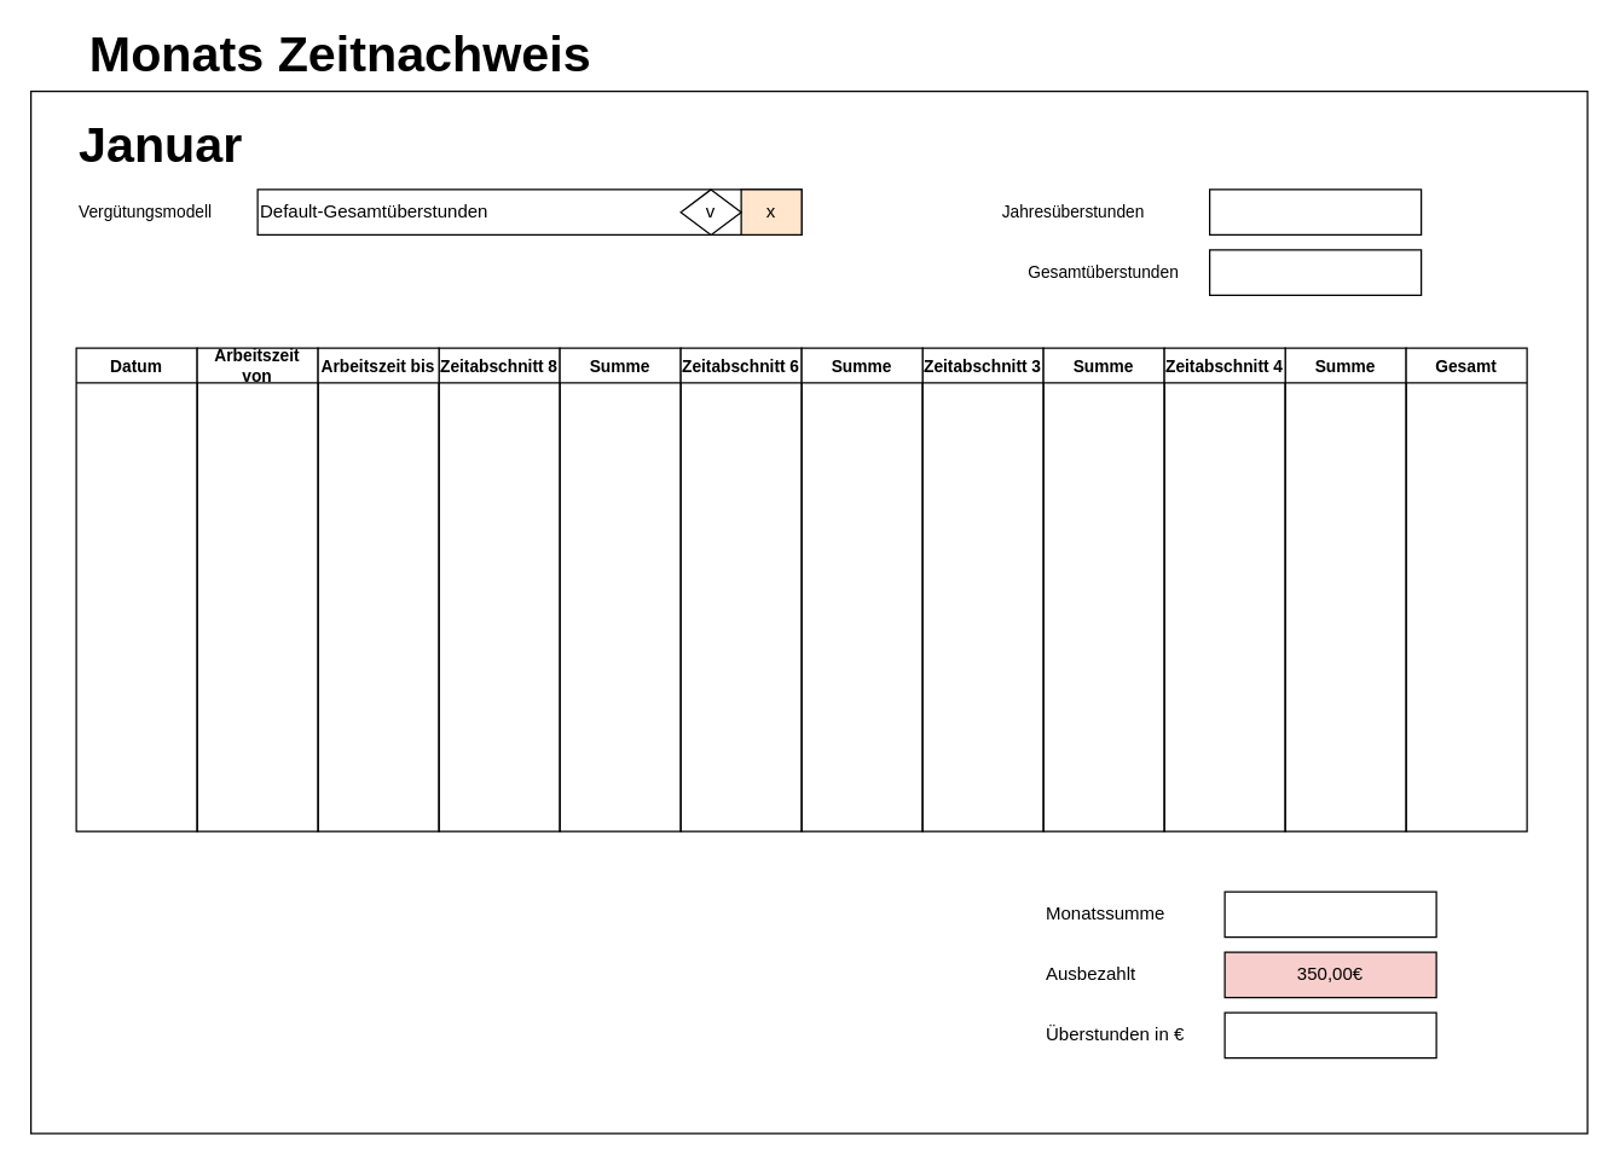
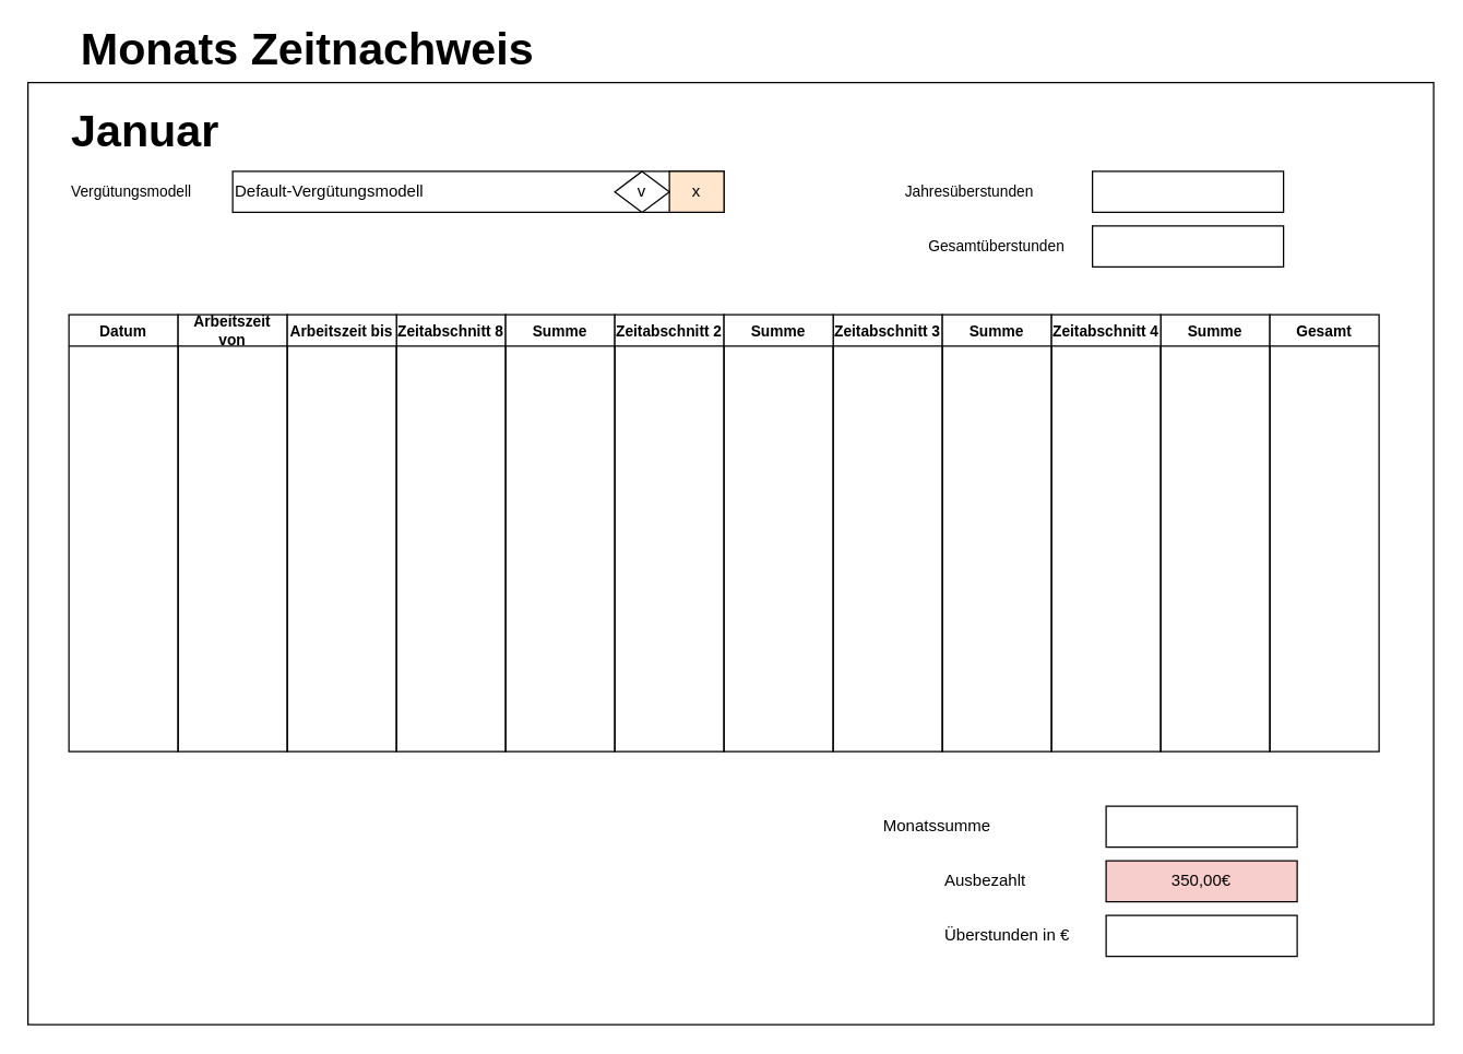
  <mxCell id="0" />
  <mxCell id="1" parent="0" />
  <mxCell id="2" value="" style="rounded=0;whiteSpace=wrap;html=1;" vertex="1" parent="1"><mxGeometry x="20" y="60" width="1030" height="690" as="geometry" /></mxCell>
  <mxCell id="3" value="Monats Zeitnachweis" style="text;html=1;strokeColor=none;fillColor=none;align=center;verticalAlign=middle;whiteSpace=wrap;rounded=0;fontStyle=1;fontSize=33;" vertex="1" parent="1"><mxGeometry x="50" y="20" width="350" height="30" as="geometry" /></mxCell>
  <mxCell id="4" value="Januar" style="text;html=1;strokeColor=none;fillColor=none;align=left;verticalAlign=middle;whiteSpace=wrap;rounded=0;fontStyle=1;fontSize=33;" vertex="1" parent="1"><mxGeometry x="50" y="80" width="150" height="30" as="geometry" /></mxCell>
  <mxCell id="5" value="Datum" style="swimlane;whiteSpace=wrap;html=1;fontSize=11;" vertex="1" parent="1"><mxGeometry x="50" y="230" width="80" height="320" as="geometry"><mxRectangle x="80" y="240" width="70" height="30" as="alternateBounds" /></mxGeometry></mxCell>
  <mxCell id="6" value="Zeitabschnitt 8" style="swimlane;whiteSpace=wrap;html=1;fontSize=11;" vertex="1" parent="1"><mxGeometry x="290" y="230" width="80" height="320" as="geometry" /></mxCell>
  <mxCell id="7" value="Summe" style="swimlane;whiteSpace=wrap;html=1;fontSize=11;" vertex="1" parent="1"><mxGeometry x="850" y="230" width="80" height="320" as="geometry" /></mxCell>
  <mxCell id="8" value="Zeitabschnitt 3" style="swimlane;whiteSpace=wrap;html=1;fontSize=11;" vertex="1" parent="1"><mxGeometry x="610" y="230" width="80" height="320" as="geometry" /></mxCell>
  <mxCell id="9" value="Arbeitszeit von" style="swimlane;whiteSpace=wrap;html=1;fontSize=11;" vertex="1" parent="1"><mxGeometry x="130" y="230" width="80" height="320" as="geometry" /></mxCell>
  <mxCell id="10" value="Summe" style="swimlane;whiteSpace=wrap;html=1;fontSize=11;" vertex="1" parent="1"><mxGeometry x="690" y="230" width="80" height="320" as="geometry" /></mxCell>
  <mxCell id="11" value="Summe" style="swimlane;whiteSpace=wrap;html=1;fontSize=11;" vertex="1" parent="1"><mxGeometry x="370" y="230" width="80" height="320" as="geometry" /></mxCell>
- <mxCell id="12" value="Zeitabschnitt 6" style="swimlane;whiteSpace=wrap;html=1;fontSize=11;" vertex="1" parent="1"><mxGeometry x="450" y="230" width="80" height="320" as="geometry" /></mxCell>
+ <mxCell id="12" value="Zeitabschnitt 2" style="swimlane;whiteSpace=wrap;html=1;fontSize=11;" vertex="1" parent="1"><mxGeometry x="450" y="230" width="80" height="320" as="geometry" /></mxCell>
  <mxCell id="13" value="Summe" style="swimlane;whiteSpace=wrap;html=1;startSize=23;fontSize=11;" vertex="1" parent="1"><mxGeometry x="530" y="230" width="80" height="320" as="geometry" /></mxCell>
  <mxCell id="14" value="Zeitabschnitt 4" style="swimlane;whiteSpace=wrap;html=1;fontSize=11;" vertex="1" parent="1"><mxGeometry x="770" y="230" width="80" height="320" as="geometry" /></mxCell>
  <mxCell id="15" value="Gesamt" style="swimlane;whiteSpace=wrap;html=1;fontSize=11;" vertex="1" parent="1"><mxGeometry x="930" y="230" width="80" height="320" as="geometry" /></mxCell>
- <mxCell id="16" value="Monatssumme" style="text;html=1;strokeColor=none;fillColor=none;align=left;verticalAlign=middle;whiteSpace=wrap;rounded=0;" vertex="1" parent="1"><mxGeometry x="690" y="590" width="80" height="30" as="geometry" /></mxCell>
+ <mxCell id="16" value="Monatssumme" style="text;html=1;strokeColor=none;fillColor=none;align=left;verticalAlign=middle;whiteSpace=wrap;rounded=0;" vertex="1" parent="1"><mxGeometry x="645" y="590" width="80" height="30" as="geometry" /></mxCell>
  <mxCell id="17" value="350,00€" style="rounded=0;whiteSpace=wrap;html=1;fillColor=#f8cecc;" vertex="1" parent="1"><mxGeometry x="810" y="630" width="140" height="30" as="geometry" /></mxCell>
  <mxCell id="18" value="Ausbezahlt" style="text;html=1;strokeColor=none;fillColor=none;align=left;verticalAlign=middle;whiteSpace=wrap;rounded=0;" vertex="1" parent="1"><mxGeometry x="690" y="630" width="80" height="30" as="geometry" /></mxCell>
  <mxCell id="19" value="" style="rounded=0;whiteSpace=wrap;html=1;" vertex="1" parent="1"><mxGeometry x="810" y="670" width="140" height="30" as="geometry" /></mxCell>
  <mxCell id="20" value="Überstunden in €" style="text;html=1;strokeColor=none;fillColor=none;align=left;verticalAlign=middle;whiteSpace=wrap;rounded=0;" vertex="1" parent="1"><mxGeometry x="690" y="670" width="100" height="30" as="geometry" /></mxCell>
  <mxCell id="21" value="" style="rounded=0;whiteSpace=wrap;html=1;" vertex="1" parent="1"><mxGeometry x="810" y="590" width="140" height="30" as="geometry" /></mxCell>
  <mxCell id="22" value="Arbeitszeit bis" style="swimlane;whiteSpace=wrap;html=1;fontSize=11;" vertex="1" parent="1"><mxGeometry x="210" y="230" width="80" height="320" as="geometry" /></mxCell>
  <mxCell id="23" value="" style="group" vertex="1" connectable="0" parent="1"><mxGeometry x="170" y="125" width="360" height="30" as="geometry" /></mxCell>
- <mxCell id="24" value="Default-Gesamtüberstunden" style="rounded=0;whiteSpace=wrap;html=1;align=left;" vertex="1" parent="23"><mxGeometry width="360" height="30" as="geometry" /></mxCell>
+ <mxCell id="24" value="Default-Vergütungsmodell" style="rounded=0;whiteSpace=wrap;html=1;align=left;" vertex="1" parent="23"><mxGeometry width="360" height="30" as="geometry" /></mxCell>
  <mxCell id="25" value="x" style="whiteSpace=wrap;html=1;rounded=0;fillColor=#ffe6cc;" vertex="1" parent="23"><mxGeometry x="320" width="40" height="30" as="geometry" /></mxCell>
  <mxCell id="26" value="v" style="rhombus;whiteSpace=wrap;html=1;" vertex="1" parent="23"><mxGeometry x="280" width="40" height="30" as="geometry" /></mxCell>
  <mxCell id="27" value="Vergütungsmodell" style="text;html=1;strokeColor=none;fillColor=none;align=left;verticalAlign=middle;whiteSpace=wrap;rounded=0;fontSize=11;" vertex="1" parent="1"><mxGeometry x="50" y="125" width="100" height="30" as="geometry" /></mxCell>
  <mxCell id="28" value="Jahresüberstunden" style="text;html=1;strokeColor=none;fillColor=none;align=center;verticalAlign=middle;whiteSpace=wrap;rounded=0;fontSize=11;" vertex="1" parent="1"><mxGeometry x="650" y="125" width="120" height="30" as="geometry" /></mxCell>
  <mxCell id="29" value="" style="rounded=0;whiteSpace=wrap;html=1;" vertex="1" parent="1"><mxGeometry x="800" y="125" width="140" height="30" as="geometry" /></mxCell>
  <mxCell id="30" value="Gesamtüberstunden" style="text;html=1;strokeColor=none;fillColor=none;align=center;verticalAlign=middle;whiteSpace=wrap;rounded=0;fontSize=11;" vertex="1" parent="1"><mxGeometry x="670" y="165" width="120" height="30" as="geometry" /></mxCell>
  <mxCell id="31" value="" style="rounded=0;whiteSpace=wrap;html=1;" vertex="1" parent="1"><mxGeometry x="800" y="165" width="140" height="30" as="geometry" /></mxCell>
